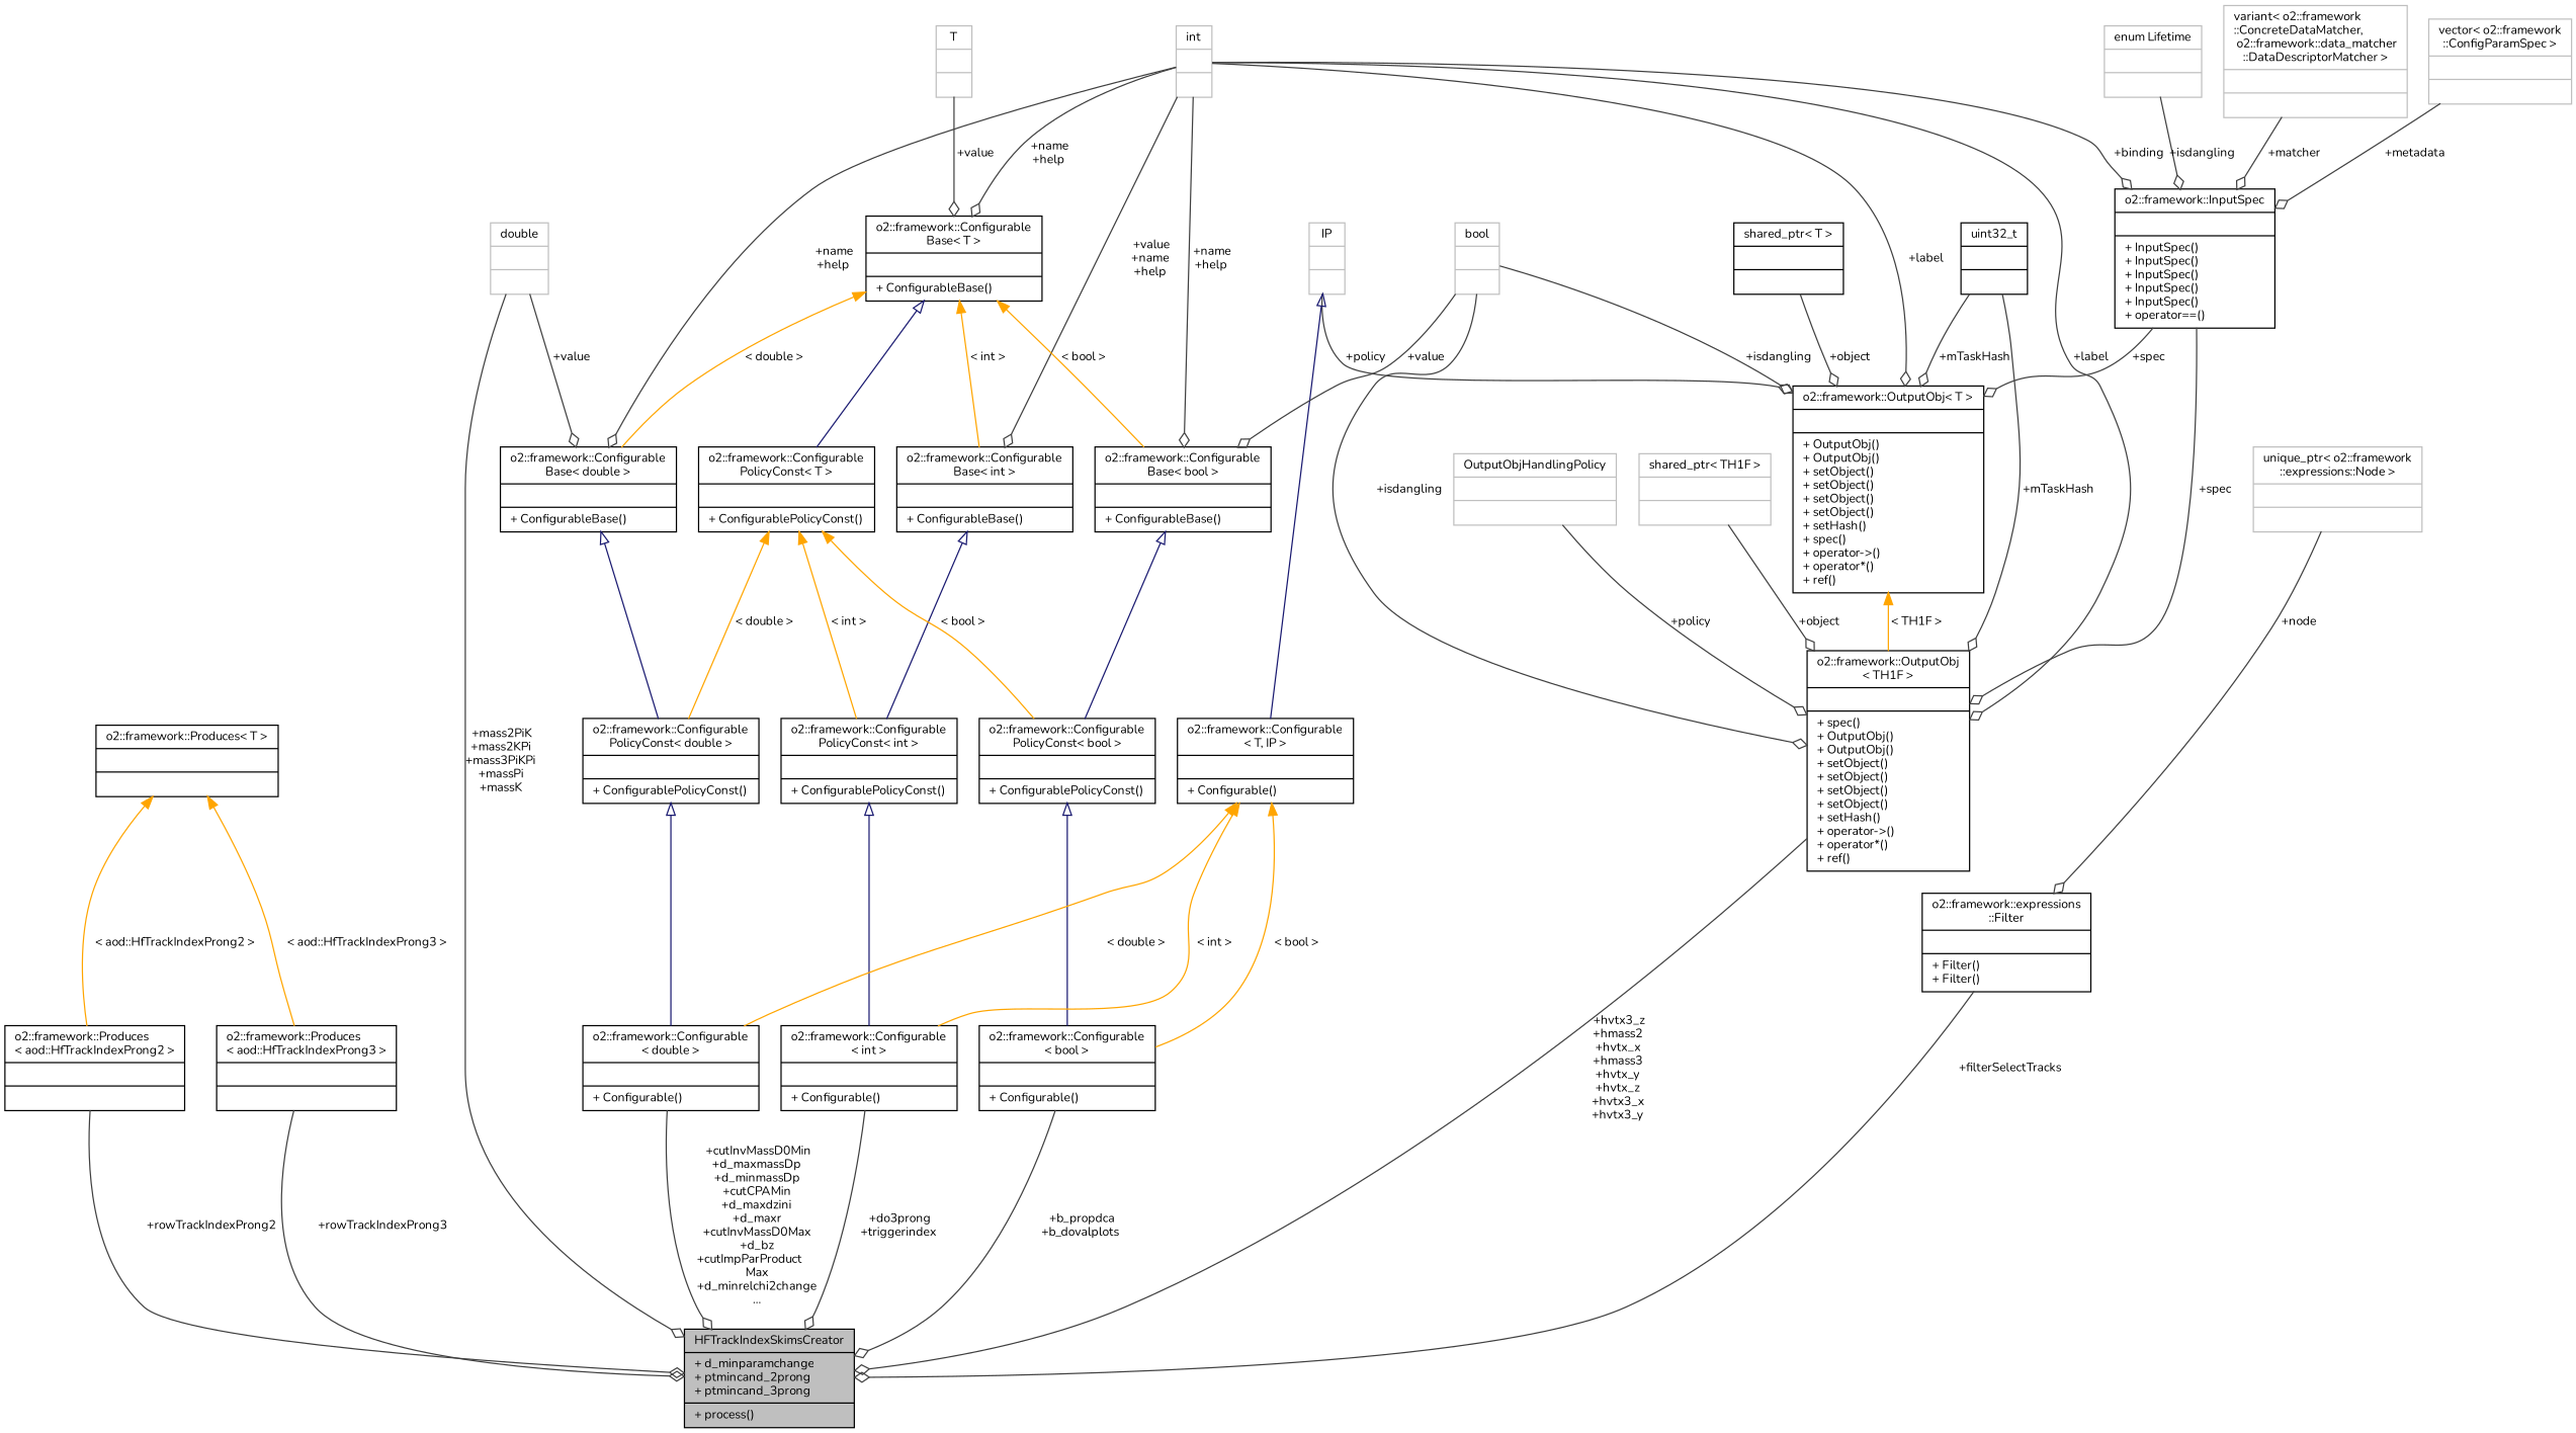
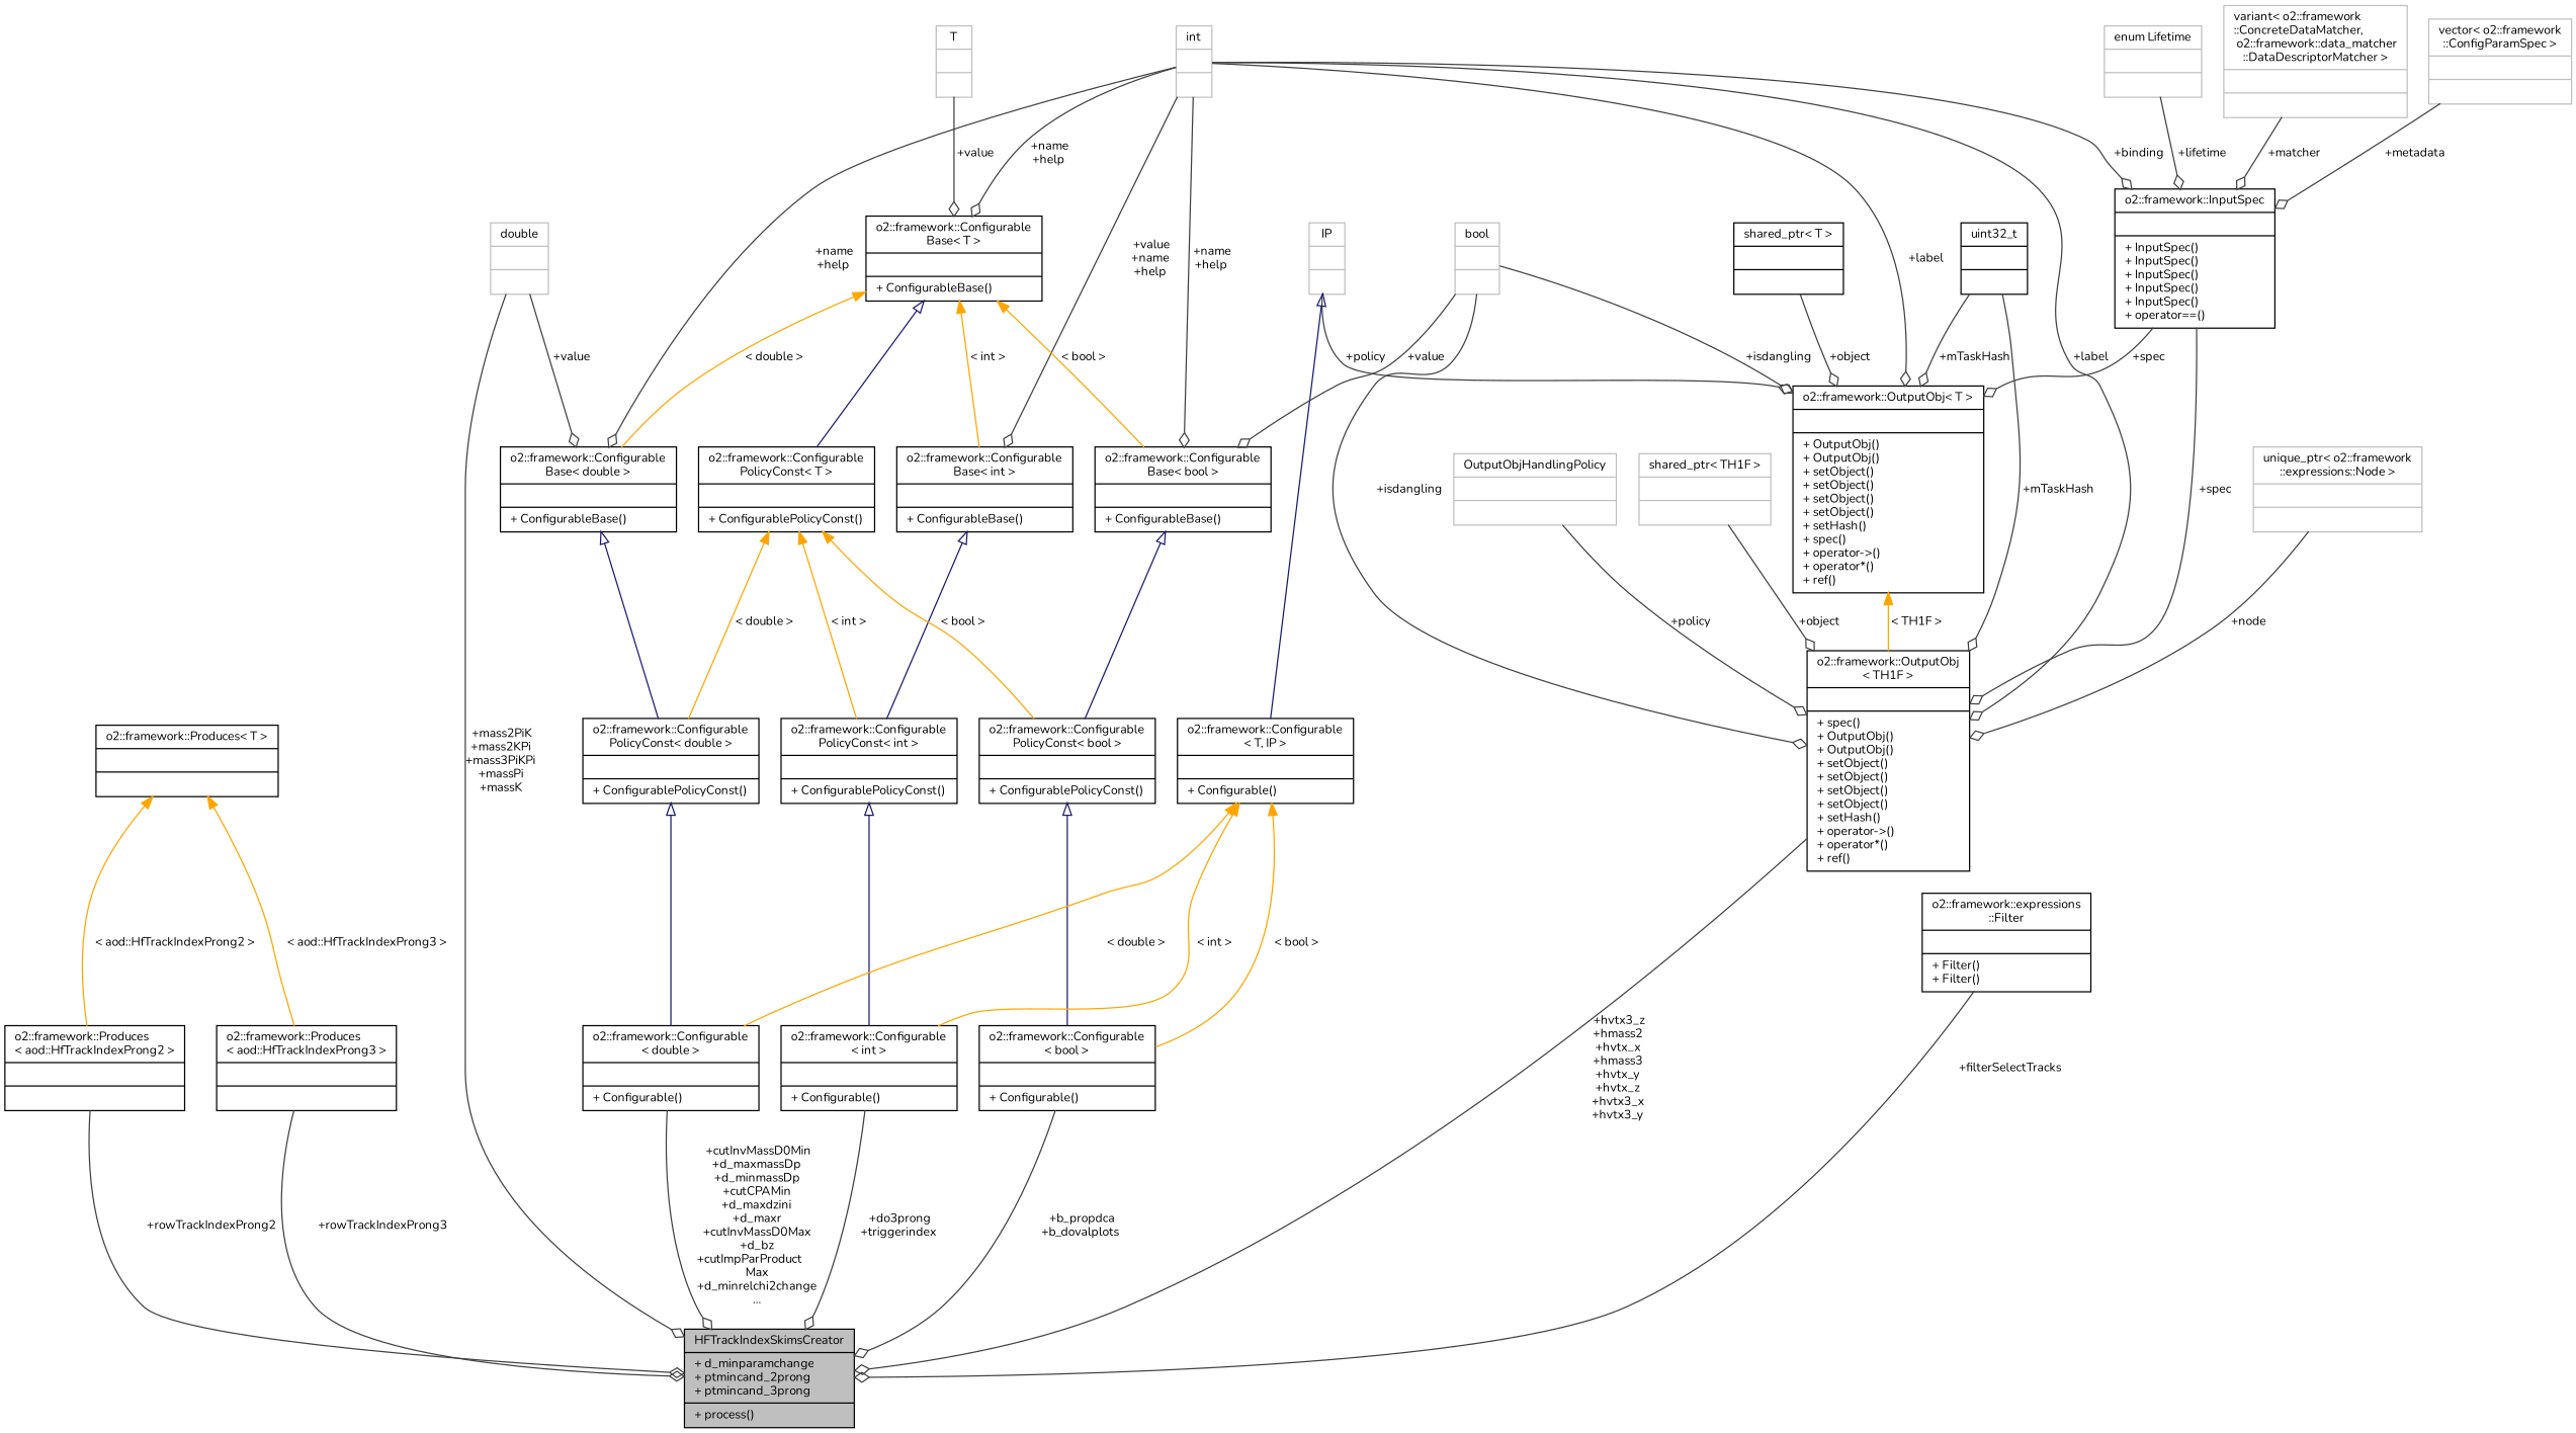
  digraph {
    fontname=Nunito
    node [color=black fontname=Nunito fontsize=10 shape=record]
    edge [arrowhead=odiamond color=grey25 fontname=Nunito fontsize=10 labelfontname=Helvetica labelfontsize=10 style=solid]
    n1 [fillcolor=grey75 fontcolor=black height=0.2 label="{HFTrackIndexSkimsCreator\n|+ d_minparamchange\l+ ptmincand_2prong\l+ ptmincand_3prong\l|+ process()\l}" style=filled width=0.4]
    n2 [height=0.2 label="{o2::framework::Produces\l\< aod::HfTrackIndexProng2 \>\n||}" width=0.4]
    n3 [height=0.2 label="{o2::framework::Produces\< T \>\n||}" width=0.4]
    n4 [height=0.2 label="{o2::framework::Produces\l\< aod::HfTrackIndexProng3 \>\n||}" width=0.4]
    n5 [height=0.2 label="{o2::framework::Configurable\l\< double \>\n||+ Configurable()\l}" width=0.4]
    n6 [height=0.2 label="{o2::framework::Configurable\lPolicyConst\< double \>\n||+ ConfigurablePolicyConst()\l}" width=0.4]
    n7 [height=0.2 label="{o2::framework::Configurable\lBase\< double \>\n||+ ConfigurableBase()\l}" width=0.4]
    n8 [color=grey75 height=0.2 label="{double\n||}" width=0.4]
    n9 [color=grey75 height=0.2 label="{int\n||}" width=0.4]
    n10 [height=0.2 label="{o2::framework::Configurable\lBase\< T \>\n||+ ConfigurableBase()\l}" width=0.4]
    n11 [height=0.2 label="{o2::framework::Configurable\lBase\< int \>\n||+ ConfigurableBase()\l}" width=0.4]
    n12 [height=0.2 label="{o2::framework::Configurable\lBase\< bool \>\n||+ ConfigurableBase()\l}" width=0.4]
    n13 [height=0.2 label="{o2::framework::OutputObj\l\< TH1F \>\n||+ spec()\l+ OutputObj()\l+ OutputObj()\l+ setObject()\l+ setObject()\l+ setObject()\l+ setObject()\l+ setHash()\l+ operator-\>()\l+ operator*()\l+ ref()\l}" width=0.4]
    n14 [height=0.2 label="{o2::framework::InputSpec\n||+ InputSpec()\l+ InputSpec()\l+ InputSpec()\l+ InputSpec()\l+ InputSpec()\l+ operator==()\l}" width=0.4]
    n15 [height=0.2 label="{o2::framework::OutputObj\< T \>\n||+ OutputObj()\l+ OutputObj()\l+ setObject()\l+ setObject()\l+ setObject()\l+ setObject()\l+ setHash()\l+ spec()\l+ operator-\>()\l+ operator*()\l+ ref()\l}" width=0.4]
    n16 [height=0.2 label="{o2::framework::Configurable\lPolicyConst\< T \>\n||+ ConfigurablePolicyConst()\l}" width=0.4]
    n17 [height=0.2 label="{o2::framework::Configurable\lPolicyConst\< int \>\n||+ ConfigurablePolicyConst()\l}" width=0.4]
    n18 [height=0.2 label="{o2::framework::Configurable\lPolicyConst\< bool \>\n||+ ConfigurablePolicyConst()\l}" width=0.4]
    n19 [color=grey75 height=0.2 label="{T\n||}" width=0.4]
    n20 [height=0.2 label="{o2::framework::Configurable\l\< int \>\n||+ Configurable()\l}" width=0.4]
    n21 [height=0.2 label="{o2::framework::Configurable\l\< bool \>\n||+ Configurable()\l}" width=0.4]
    n22 [height=0.2 label="{o2::framework::Configurable\l\< T, IP \>\n||+ Configurable()\l}" width=0.4]
    n23 [color=grey75 height=0.2 label="{IP\n||}" width=0.4]
    n24 [color=grey75 height=0.2 label="{bool\n||}" width=0.4]
    n25 [color=grey75 height=0.2 label="{OutputObjHandlingPolicy\n||}" width=0.4]
    n26 [height=0.2 label="{uint32_t\n||}" width=0.4]
    n27 [color=grey75 height=0.2 label="{vector\< o2::framework\l::ConfigParamSpec \>\n||}" width=0.4]
    n28 [color=grey75 height=0.2 label="{enum Lifetime\n||}" width=0.4]
    n29 [color=grey75 height=0.2 label="{variant\< o2::framework\l::ConcreteDataMatcher,\l o2::framework::data_matcher\l::DataDescriptorMatcher \>\n||}" width=0.4]
    n30 [color=grey75 height=0.2 label="{shared_ptr\< TH1F \>\n||}" width=0.4]
    n31 [height=0.2 label="{shared_ptr\< T \>\n||}" width=0.4]
    n32 [height=0.2 label="{o2::framework::expressions\l::Filter\n||+ Filter()\l+ Filter()\l}" width=0.4]
    n33 [color=grey75 height=0.2 label="{unique_ptr\< o2::framework\l::expressions::Node \>\n||}" width=0.4]
    n2 -> n1 [label=" +rowTrackIndexProng2"]
    n3 -> n2 [color=orange dir=back label=" \< aod::HfTrackIndexProng2 \>" arrowhead=""]
    n3 -> n4 [color=orange dir=back label=" \< aod::HfTrackIndexProng3 \>" arrowhead=""]
    n4 -> n1 [label=" +rowTrackIndexProng3"]
    n5 -> n1 [label=" +cutInvMassD0Min\n+d_maxmassDp\n+d_minmassDp\n+cutCPAMin\n+d_maxdzini\n+d_maxr\n+cutInvMassD0Max\n+d_bz\n+cutImpParProduct\lMax\n+d_minrelchi2change\n..."]
    n6 -> n5 [arrowtail=onormal color=midnightblue dir=back arrowhead=""]
    n7 -> n6 [arrowtail=onormal color=midnightblue dir=back arrowhead=""]
    n8 -> n1 [label=" +mass2PiK\n+mass2KPi\n+mass3PiKPi\n+massPi\n+massK"]
    n8 -> n7 [label=" +value"]
    n9 -> n7 [label=" +name\n+help"]
    n9 -> n10 [label=" +name\n+help"]
    n9 -> n11 [label=" +value\n+name\n+help"]
    n9 -> n12 [label=" +name\n+help"]
    n9 -> n13 [label=" +label"]
    n9 -> n14 [label=" +binding"]
    n9 -> n15 [label=" +label"]
    n10 -> n7 [color=orange dir=back label=" \< double \>" arrowhead=""]
    n10 -> n11 [color=orange dir=back label=" \< int \>" arrowhead=""]
    n10 -> n12 [color=orange dir=back label=" \< bool \>" arrowhead=""]
    n10 -> n16 [arrowtail=onormal color=midnightblue dir=back arrowhead=""]
    n11 -> n17 [arrowtail=onormal color=midnightblue dir=back arrowhead=""]
    n12 -> n18 [arrowtail=onormal color=midnightblue dir=back arrowhead=""]
    n13 -> n1 [label=" +hvtx3_z\n+hmass2\n+hvtx_x\n+hmass3\n+hvtx_y\n+hvtx_z\n+hvtx3_x\n+hvtx3_y"]
    n14 -> n13 [label=" +spec"]
    n14 -> n15 [label=" +spec"]
    n15 -> n13 [color=orange dir=back label=" \< TH1F \>" arrowhead=""]
    n16 -> n6 [color=orange dir=back label=" \< double \>" arrowhead=""]
    n16 -> n17 [color=orange dir=back label=" \< int \>" arrowhead=""]
    n16 -> n18 [color=orange dir=back label=" \< bool \>" arrowhead=""]
    n17 -> n20 [arrowtail=onormal color=midnightblue dir=back arrowhead=""]
    n18 -> n21 [arrowtail=onormal color=midnightblue dir=back arrowhead=""]
    n19 -> n10 [label=" +value"]
    n20 -> n1 [label=" +do3prong\n+triggerindex"]
    n21 -> n1 [label=" +b_propdca\n+b_dovalplots"]
    n22 -> n5 [color=orange dir=back label=" \< double \>" arrowhead=""]
    n22 -> n20 [color=orange dir=back label=" \< int \>" arrowhead=""]
    n22 -> n21 [color=orange dir=back label=" \< bool \>" arrowhead=""]
    n23 -> n15 [label=" +policy"]
    n23 -> n22 [arrowtail=onormal color=midnightblue dir=back arrowhead=""]
    n24 -> n12 [label=" +value"]
    n24 -> n13 [label=" +isdangling"]
    n24 -> n15 [label=" +isdangling"]
    n25 -> n13 [label=" +policy"]
    n26 -> n13 [label=" +mTaskHash"]
    n26 -> n15 [label=" +mTaskHash"]
    n27 -> n14 [label=" +metadata"]
-   n28 -> n14 [label=" +isdangling"]
+   n28 -> n14 [label=" +lifetime"]
    n29 -> n14 [label=" +matcher"]
    n30 -> n13 [label=" +object"]
    n31 -> n15 [label=" +object"]
    n32 -> n1 [label=" +filterSelectTracks"]
-   n33 -> n32 [label=" +node"]
+   n33 -> n13 [label=" +node"]
  }
